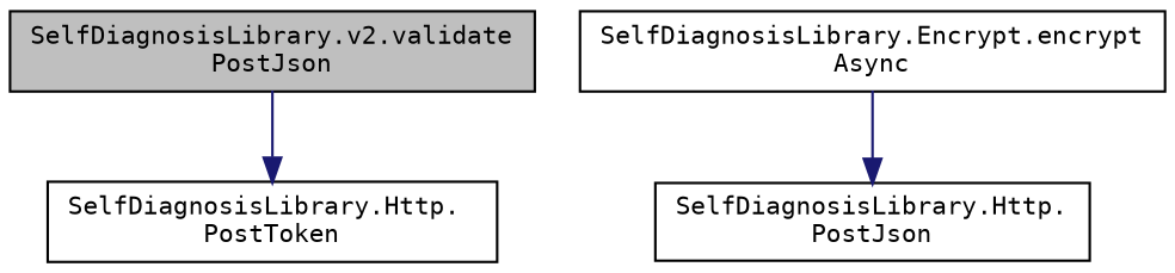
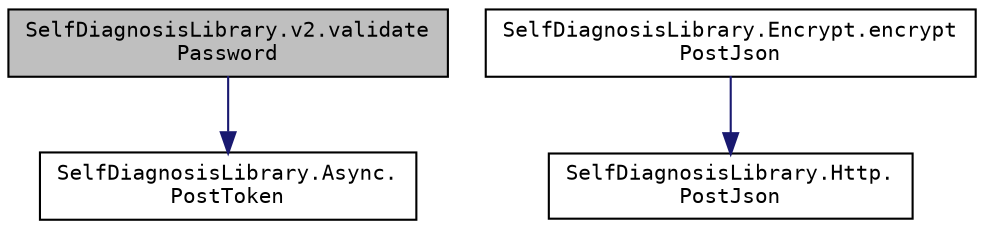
  digraph {
    fontname="DejaVu Sans Mono"
    rankdir=TB
    node [color=black fillcolor=white fontname="DejaVu Sans Mono" fontsize=10 shape=record style=filled]
    edge [color=midnightblue fontname="DejaVu Sans Mono" fontsize=10 labelfontname=Helvetica labelfontsize=10 style=solid]
-   n1 [fillcolor=grey75 fontcolor=black height=0.2 label="SelfDiagnosisLibrary.v2.validate\lPostJson" width=0.4]
-   n2 [height=0.2 label="SelfDiagnosisLibrary.Http.\lPostToken" width=0.4]
-   n3 [height=0.2 label="SelfDiagnosisLibrary.Encrypt.encrypt\lAsync" width=0.4]
+   n1 [fillcolor=grey75 fontcolor=black height=0.2 label="SelfDiagnosisLibrary.v2.validate\lPassword" width=0.4]
+   n2 [height=0.2 label="SelfDiagnosisLibrary.Async.\lPostToken" width=0.4]
+   n3 [height=0.2 label="SelfDiagnosisLibrary.Encrypt.encrypt\lPostJson" width=0.4]
    n4 [height=0.2 label="SelfDiagnosisLibrary.Http.\lPostJson" width=0.4]
    n1 -> n2
    n3 -> n4
  }
